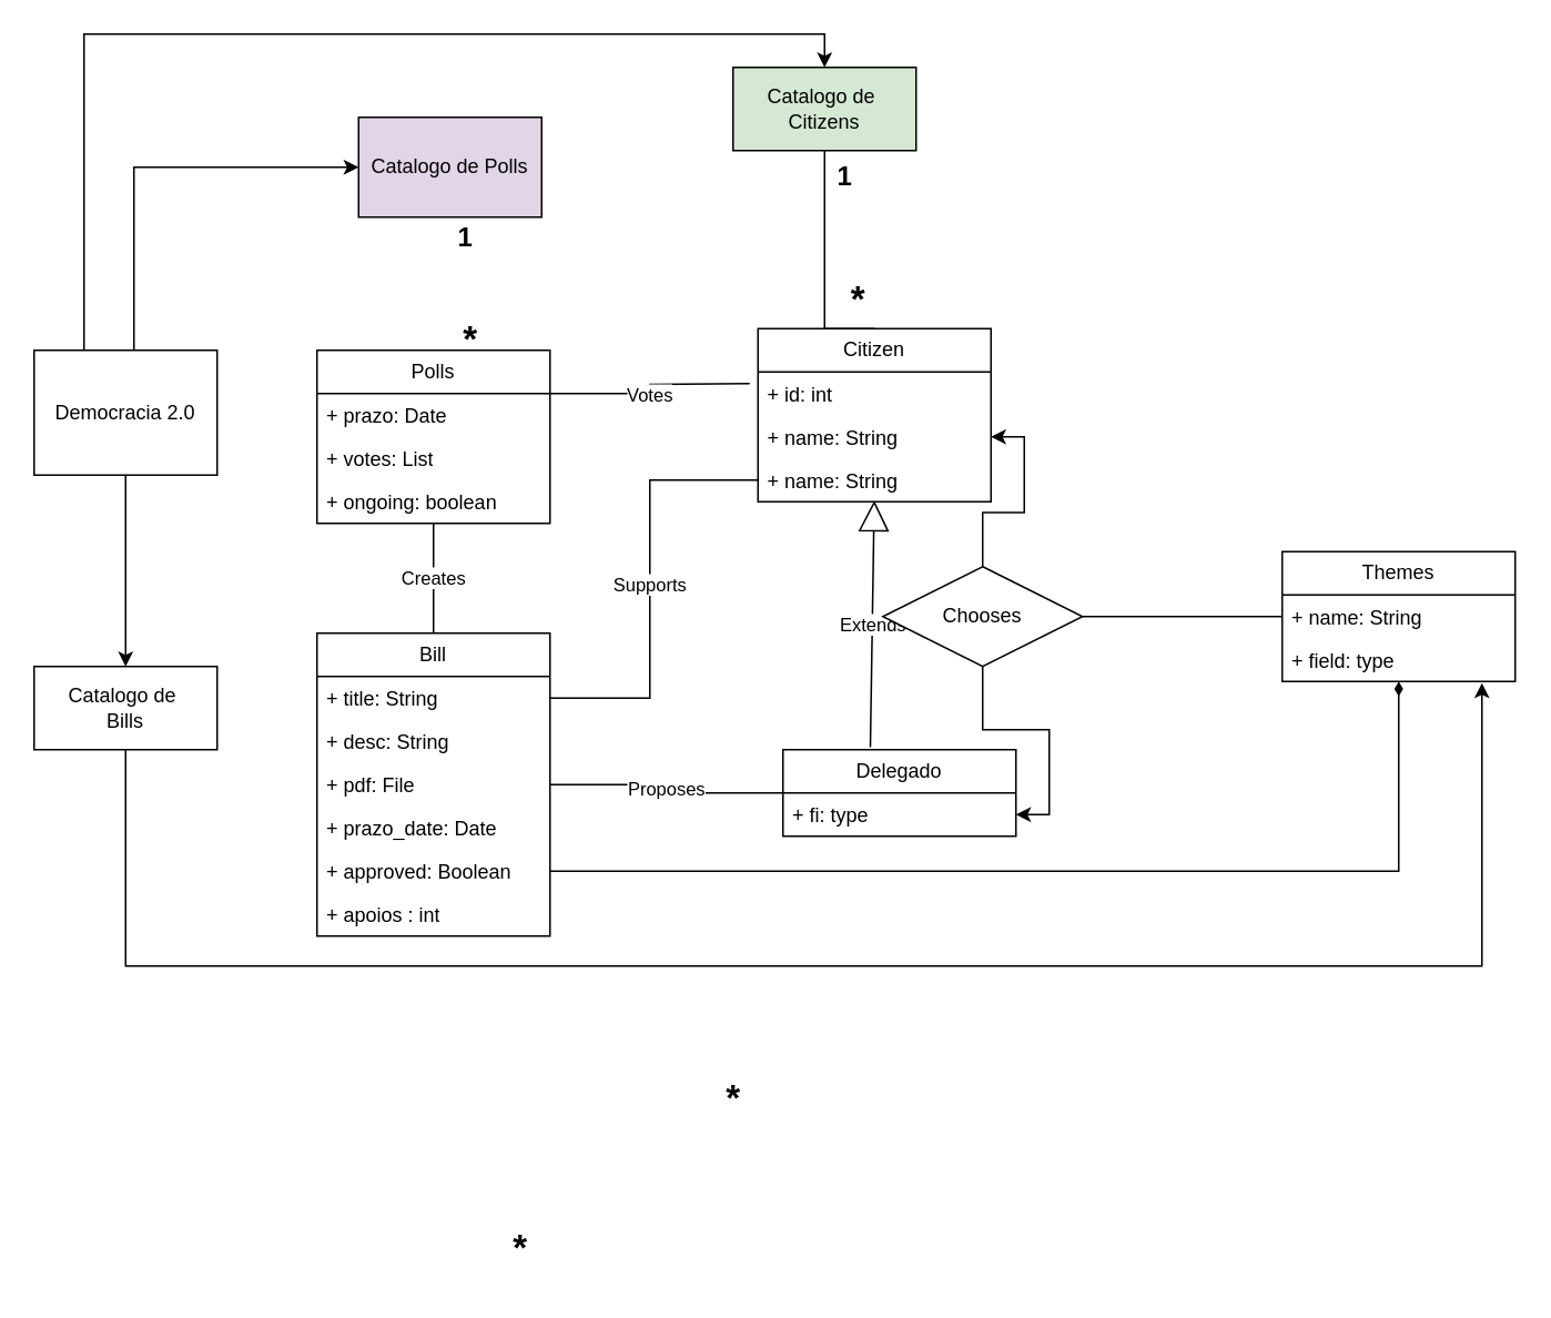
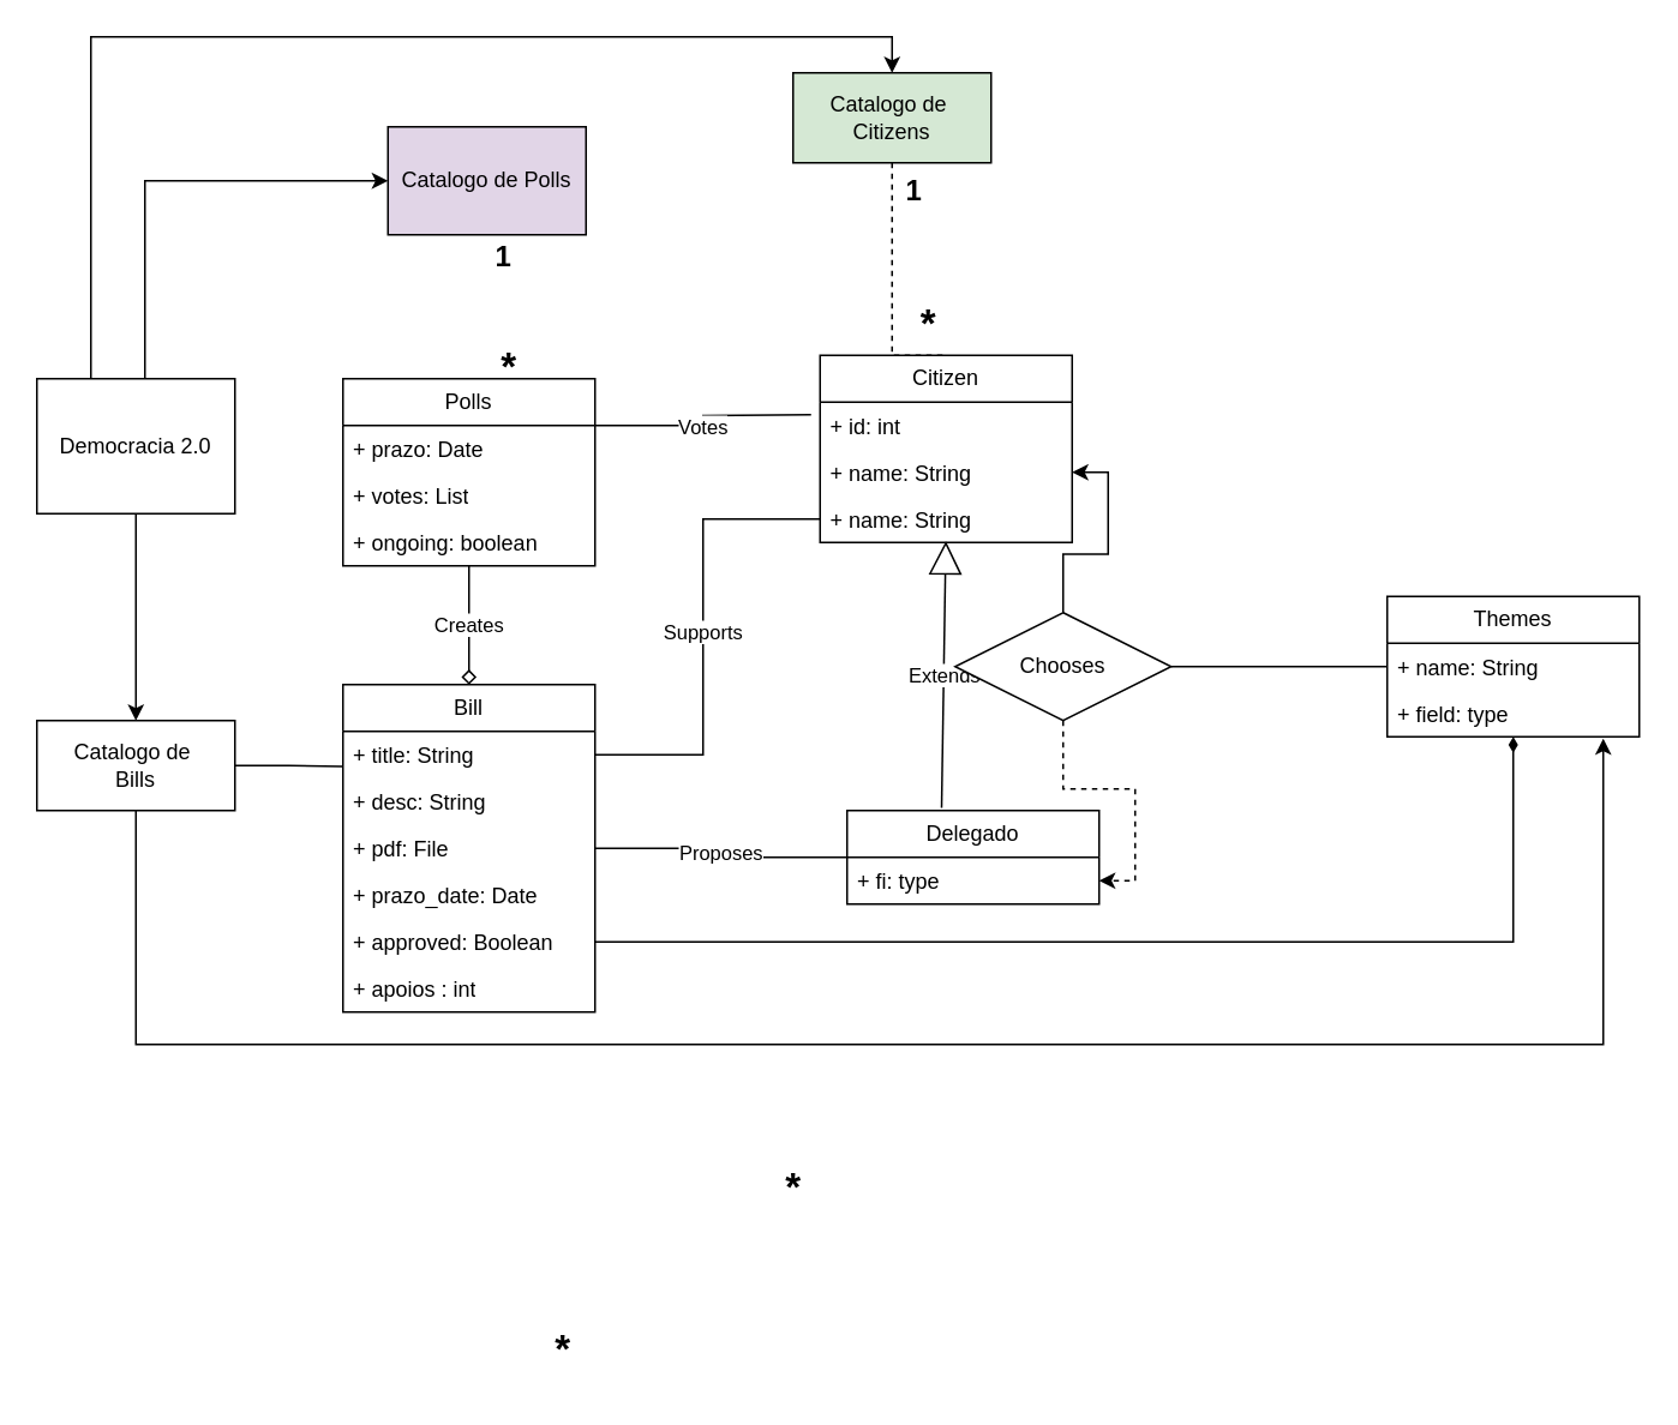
  <mxCell id="0" />
  <mxCell id="1" parent="0" />
  <mxCell id="2" style="edgeStyle=orthogonalEdgeStyle;rounded=0;orthogonalLoop=1;jettySize=auto;html=1;entryX=0.5;entryY=0;entryDx=0;entryDy=0;" edge="1" parent="1" source="5" target="10"><mxGeometry relative="1" as="geometry" /></mxCell>
  <mxCell id="3" style="edgeStyle=orthogonalEdgeStyle;rounded=0;orthogonalLoop=1;jettySize=auto;html=1;entryX=0.5;entryY=0;entryDx=0;entryDy=0;" edge="1" parent="1" source="5" target="7"><mxGeometry relative="1" as="geometry"><Array as="points"><mxPoint x="50" y="20" /><mxPoint x="495" y="20" /></Array></mxGeometry></mxCell>
  <mxCell id="4" style="edgeStyle=orthogonalEdgeStyle;rounded=0;orthogonalLoop=1;jettySize=auto;html=1;entryX=0;entryY=0.5;entryDx=0;entryDy=0;" edge="1" parent="1" source="5" target="11"><mxGeometry relative="1" as="geometry"><Array as="points"><mxPoint x="80" y="100" /></Array></mxGeometry></mxCell>
  <mxCell id="5" value="Democracia 2.0" style="html=1;whiteSpace=wrap;" vertex="1" parent="1"><mxGeometry x="20" y="210" width="110" height="75" as="geometry" /></mxCell>
- <mxCell id="6" style="edgeStyle=orthogonalEdgeStyle;rounded=0;orthogonalLoop=1;jettySize=auto;html=1;startArrow=none;startFill=0;endArrow=none;endFill=0;entryX=0.5;entryY=0;entryDx=0;entryDy=0;" edge="1" parent="1" source="7" target="13"><mxGeometry relative="1" as="geometry"><mxPoint x="495" y="180" as="targetPoint" /><Array as="points"><mxPoint x="495" y="170" /><mxPoint x="495" y="170" /></Array></mxGeometry></mxCell>
+ <mxCell id="6" style="edgeStyle=orthogonalEdgeStyle;rounded=0;orthogonalLoop=1;jettySize=auto;html=1;startArrow=none;startFill=0;endArrow=none;endFill=0;entryX=0.5;entryY=0;entryDx=0;entryDy=0;dashed=1;" edge="1" parent="1" source="7" target="13"><mxGeometry relative="1" as="geometry"><mxPoint x="495" y="180" as="targetPoint" /><Array as="points"><mxPoint x="495" y="170" /><mxPoint x="495" y="170" /></Array></mxGeometry></mxCell>
  <mxCell id="7" value="Catalogo de&amp;nbsp;&lt;br&gt;Citizens" style="html=1;whiteSpace=wrap;fillColor=#d5e8d4;" vertex="1" parent="1"><mxGeometry x="440" y="40" width="110" height="50" as="geometry" /></mxCell>
+ <mxCell id="8" style="edgeStyle=orthogonalEdgeStyle;rounded=0;orthogonalLoop=1;jettySize=auto;html=1;entryX=0;entryY=0.25;entryDx=0;entryDy=0;endArrow=none;endFill=0;" edge="1" parent="1" source="10" target="36"><mxGeometry relative="1" as="geometry" /></mxCell>
  <mxCell id="9" style="edgeStyle=orthogonalEdgeStyle;rounded=0;orthogonalLoop=1;jettySize=auto;html=1;" edge="1" parent="1" source="10"><mxGeometry relative="1" as="geometry"><mxPoint x="890" y="410" as="targetPoint" /><Array as="points"><mxPoint x="75" y="580" /><mxPoint x="890" y="580" /></Array></mxGeometry></mxCell>
  <mxCell id="10" value="Catalogo de&amp;nbsp;&lt;br&gt;Bills" style="html=1;whiteSpace=wrap;" vertex="1" parent="1"><mxGeometry x="20" y="400" width="110" height="50" as="geometry" /></mxCell>
  <mxCell id="11" value="Catalogo de Polls" style="whiteSpace=wrap;html=1;fillColor=#e1d5e7;" vertex="1" parent="1"><mxGeometry x="215" y="70" width="110" height="60" as="geometry" /></mxCell>
  <mxCell id="12" value="Supports" style="edgeStyle=orthogonalEdgeStyle;rounded=0;orthogonalLoop=1;jettySize=auto;html=1;entryX=1;entryY=0.5;entryDx=0;entryDy=0;endArrow=none;endFill=0;exitX=0;exitY=0.5;exitDx=0;exitDy=0;" edge="1" parent="1" source="16" target="37"><mxGeometry relative="1" as="geometry"><mxPoint x="390" y="330" as="sourcePoint" /><Array as="points"><mxPoint x="390" y="288" /><mxPoint x="390" y="419" /></Array></mxGeometry></mxCell>
  <mxCell id="13" value="Citizen" style="swimlane;fontStyle=0;childLayout=stackLayout;horizontal=1;startSize=26;fillColor=none;horizontalStack=0;resizeParent=1;resizeParentMax=0;resizeLast=0;collapsible=1;marginBottom=0;whiteSpace=wrap;html=1;" vertex="1" parent="1"><mxGeometry x="455" y="197" width="140" height="104" as="geometry" /></mxCell>
  <mxCell id="14" value="+ id: int" style="text;strokeColor=none;fillColor=none;align=left;verticalAlign=top;spacingLeft=4;spacingRight=4;overflow=hidden;rotatable=0;points=[[0,0.5],[1,0.5]];portConstraint=eastwest;whiteSpace=wrap;html=1;" vertex="1" parent="13"><mxGeometry y="26" width="140" height="26" as="geometry" /></mxCell>
  <mxCell id="15" value="+ name: String&amp;nbsp;" style="text;strokeColor=none;fillColor=none;align=left;verticalAlign=top;spacingLeft=4;spacingRight=4;overflow=hidden;rotatable=0;points=[[0,0.5],[1,0.5]];portConstraint=eastwest;whiteSpace=wrap;html=1;" vertex="1" parent="13"><mxGeometry y="52" width="140" height="26" as="geometry" /></mxCell>
  <mxCell id="16" value="+ name: String&amp;nbsp;" style="text;strokeColor=none;fillColor=none;align=left;verticalAlign=top;spacingLeft=4;spacingRight=4;overflow=hidden;rotatable=0;points=[[0,0.5],[1,0.5]];portConstraint=eastwest;whiteSpace=wrap;html=1;" vertex="1" parent="13"><mxGeometry y="78" width="140" height="26" as="geometry" /></mxCell>
  <mxCell id="17" value="Extends" style="endArrow=block;endSize=16;endFill=0;html=1;rounded=0;exitX=0.375;exitY=-0.029;exitDx=0;exitDy=0;entryX=0.499;entryY=0.973;entryDx=0;entryDy=0;entryPerimeter=0;exitPerimeter=0;" edge="1" parent="1" source="20" target="16"><mxGeometry width="160" relative="1" as="geometry"><mxPoint x="498" y="340" as="sourcePoint" /><mxPoint x="520" y="300" as="targetPoint" /></mxGeometry></mxCell>
  <mxCell id="18" style="edgeStyle=orthogonalEdgeStyle;rounded=0;orthogonalLoop=1;jettySize=auto;html=1;entryX=1;entryY=0.5;entryDx=0;entryDy=0;endArrow=none;endFill=0;" edge="1" parent="1" source="20" target="39"><mxGeometry relative="1" as="geometry" /></mxCell>
  <mxCell id="19" value="Proposes" style="edgeLabel;html=1;align=center;verticalAlign=middle;resizable=0;points=[];" vertex="1" connectable="0" parent="18"><mxGeometry x="-0.002" y="1" relative="1" as="geometry"><mxPoint y="-1" as="offset" /></mxGeometry></mxCell>
  <mxCell id="20" value="Delegado" style="swimlane;fontStyle=0;childLayout=stackLayout;horizontal=1;startSize=26;fillColor=none;horizontalStack=0;resizeParent=1;resizeParentMax=0;resizeLast=0;collapsible=1;marginBottom=0;whiteSpace=wrap;html=1;" vertex="1" parent="1"><mxGeometry x="470" y="450" width="140" height="52" as="geometry" /></mxCell>
  <mxCell id="21" value="+ fi: type" style="text;strokeColor=none;fillColor=none;align=left;verticalAlign=top;spacingLeft=4;spacingRight=4;overflow=hidden;rotatable=0;points=[[0,0.5],[1,0.5]];portConstraint=eastwest;whiteSpace=wrap;html=1;" vertex="1" parent="20"><mxGeometry y="26" width="140" height="26" as="geometry" /></mxCell>
  <mxCell id="22" value="&lt;font style=&quot;font-size: 22px;&quot;&gt;&lt;b&gt;*&lt;/b&gt;&lt;/font&gt;" style="text;html=1;align=center;verticalAlign=middle;resizable=0;points=[];autosize=1;strokeColor=none;fillColor=none;" vertex="1" parent="1"><mxGeometry x="425" y="640" width="30" height="40" as="geometry" /></mxCell>
  <mxCell id="23" value="&lt;font style=&quot;font-size: 22px;&quot;&gt;&lt;b&gt;*&lt;/b&gt;&lt;/font&gt;" style="text;html=1;align=center;verticalAlign=middle;resizable=0;points=[];autosize=1;strokeColor=none;fillColor=none;" vertex="1" parent="1"><mxGeometry x="297" y="730" width="30" height="40" as="geometry" /></mxCell>
- <mxCell id="24" value="Creates" style="edgeStyle=orthogonalEdgeStyle;rounded=0;orthogonalLoop=1;jettySize=auto;html=1;entryX=0.5;entryY=0;entryDx=0;entryDy=0;endArrow=none;endFill=0;" edge="1" parent="1" source="27" target="36"><mxGeometry relative="1" as="geometry"><Array as="points"><mxPoint x="260" y="380" /></Array></mxGeometry></mxCell>
+ <mxCell id="24" value="Creates" style="edgeStyle=orthogonalEdgeStyle;rounded=0;orthogonalLoop=1;jettySize=auto;html=1;entryX=0.5;entryY=0;entryDx=0;entryDy=0;endArrow=diamond;endFill=0;" edge="1" parent="1" source="27" target="36"><mxGeometry relative="1" as="geometry"><Array as="points"><mxPoint x="260" y="380" /></Array></mxGeometry></mxCell>
  <mxCell id="25" style="edgeStyle=orthogonalEdgeStyle;rounded=0;orthogonalLoop=1;jettySize=auto;html=1;endArrow=none;endFill=0;exitX=1;exitY=0.25;exitDx=0;exitDy=0;" edge="1" parent="1" source="27"><mxGeometry relative="1" as="geometry"><mxPoint x="340" y="236" as="sourcePoint" /><mxPoint x="450" y="230" as="targetPoint" /></mxGeometry></mxCell>
  <mxCell id="26" value="Votes" style="edgeLabel;html=1;align=center;verticalAlign=middle;resizable=0;points=[];" vertex="1" connectable="0" parent="25"><mxGeometry x="-0.054" relative="1" as="geometry"><mxPoint as="offset" /></mxGeometry></mxCell>
  <mxCell id="27" value="Polls" style="swimlane;fontStyle=0;childLayout=stackLayout;horizontal=1;startSize=26;fillColor=none;horizontalStack=0;resizeParent=1;resizeParentMax=0;resizeLast=0;collapsible=1;marginBottom=0;whiteSpace=wrap;html=1;" vertex="1" parent="1"><mxGeometry x="190" y="210" width="140" height="104" as="geometry" /></mxCell>
  <mxCell id="28" value="+ prazo: Date" style="text;strokeColor=none;fillColor=none;align=left;verticalAlign=top;spacingLeft=4;spacingRight=4;overflow=hidden;rotatable=0;points=[[0,0.5],[1,0.5]];portConstraint=eastwest;whiteSpace=wrap;html=1;" vertex="1" parent="27"><mxGeometry y="26" width="140" height="26" as="geometry" /></mxCell>
  <mxCell id="29" value="+ votes: List" style="text;strokeColor=none;fillColor=none;align=left;verticalAlign=top;spacingLeft=4;spacingRight=4;overflow=hidden;rotatable=0;points=[[0,0.5],[1,0.5]];portConstraint=eastwest;whiteSpace=wrap;html=1;" vertex="1" parent="27"><mxGeometry y="52" width="140" height="26" as="geometry" /></mxCell>
  <mxCell id="30" value="+ ongoing: boolean" style="text;strokeColor=none;fillColor=none;align=left;verticalAlign=top;spacingLeft=4;spacingRight=4;overflow=hidden;rotatable=0;points=[[0,0.5],[1,0.5]];portConstraint=eastwest;whiteSpace=wrap;html=1;" vertex="1" parent="27"><mxGeometry y="78" width="140" height="26" as="geometry" /></mxCell>
  <mxCell id="31" value="&lt;font style=&quot;font-size: 22px;&quot;&gt;&lt;b&gt;*&lt;/b&gt;&lt;/font&gt;" style="text;html=1;align=center;verticalAlign=middle;resizable=0;points=[];autosize=1;strokeColor=none;fillColor=none;" vertex="1" parent="1"><mxGeometry x="267" y="184" width="30" height="40" as="geometry" /></mxCell>
  <mxCell id="32" value="&lt;font size=&quot;1&quot; style=&quot;&quot;&gt;&lt;b style=&quot;font-size: 16px;&quot;&gt;1&lt;/b&gt;&lt;/font&gt;" style="text;html=1;align=center;verticalAlign=middle;resizable=0;points=[];autosize=1;strokeColor=none;fillColor=none;" vertex="1" parent="1"><mxGeometry x="264" y="127" width="30" height="30" as="geometry" /></mxCell>
  <mxCell id="33" value="&lt;font size=&quot;1&quot; style=&quot;&quot;&gt;&lt;b style=&quot;font-size: 16px;&quot;&gt;1&lt;/b&gt;&lt;/font&gt;" style="text;html=1;align=center;verticalAlign=middle;resizable=0;points=[];autosize=1;strokeColor=none;fillColor=none;" vertex="1" parent="1"><mxGeometry x="492" y="90" width="30" height="30" as="geometry" /></mxCell>
  <mxCell id="34" value="&lt;font style=&quot;font-size: 22px;&quot;&gt;&lt;b&gt;*&lt;/b&gt;&lt;/font&gt;" style="text;html=1;align=center;verticalAlign=middle;resizable=0;points=[];autosize=1;strokeColor=none;fillColor=none;" vertex="1" parent="1"><mxGeometry x="500" y="160" width="30" height="40" as="geometry" /></mxCell>
  <mxCell id="35" style="edgeStyle=orthogonalEdgeStyle;rounded=0;orthogonalLoop=1;jettySize=auto;html=1;exitX=1;exitY=0.5;exitDx=0;exitDy=0;entryX=0.5;entryY=1;entryDx=0;entryDy=0;endArrow=diamondThin;endFill=1;" edge="1" parent="1" source="41" target="44"><mxGeometry relative="1" as="geometry"><mxPoint x="360" y="540" as="targetPoint" /><Array as="points"><mxPoint x="840" y="523" /></Array></mxGeometry></mxCell>
  <mxCell id="36" value="Bill" style="swimlane;fontStyle=0;childLayout=stackLayout;horizontal=1;startSize=26;fillColor=none;horizontalStack=0;resizeParent=1;resizeParentMax=0;resizeLast=0;collapsible=1;marginBottom=0;whiteSpace=wrap;html=1;" vertex="1" parent="1"><mxGeometry x="190" y="380" width="140" height="182" as="geometry" /></mxCell>
  <mxCell id="37" value="+ title: String" style="text;strokeColor=none;fillColor=none;align=left;verticalAlign=top;spacingLeft=4;spacingRight=4;overflow=hidden;rotatable=0;points=[[0,0.5],[1,0.5]];portConstraint=eastwest;whiteSpace=wrap;html=1;" vertex="1" parent="36"><mxGeometry y="26" width="140" height="26" as="geometry" /></mxCell>
  <mxCell id="38" value="+ desc: String&lt;span style=&quot;white-space: pre;&quot;&gt; &lt;/span&gt;" style="text;strokeColor=none;fillColor=none;align=left;verticalAlign=top;spacingLeft=4;spacingRight=4;overflow=hidden;rotatable=0;points=[[0,0.5],[1,0.5]];portConstraint=eastwest;whiteSpace=wrap;html=1;" vertex="1" parent="36"><mxGeometry y="52" width="140" height="26" as="geometry" /></mxCell>
  <mxCell id="39" value="+ pdf: File" style="text;strokeColor=none;fillColor=none;align=left;verticalAlign=top;spacingLeft=4;spacingRight=4;overflow=hidden;rotatable=0;points=[[0,0.5],[1,0.5]];portConstraint=eastwest;whiteSpace=wrap;html=1;" vertex="1" parent="36"><mxGeometry y="78" width="140" height="26" as="geometry" /></mxCell>
  <mxCell id="40" value="+ prazo_date: Date" style="text;strokeColor=none;fillColor=none;align=left;verticalAlign=top;spacingLeft=4;spacingRight=4;overflow=hidden;rotatable=0;points=[[0,0.5],[1,0.5]];portConstraint=eastwest;whiteSpace=wrap;html=1;" vertex="1" parent="36"><mxGeometry y="104" width="140" height="26" as="geometry" /></mxCell>
  <mxCell id="41" value="+ approved: Boolean" style="text;strokeColor=none;fillColor=none;align=left;verticalAlign=top;spacingLeft=4;spacingRight=4;overflow=hidden;rotatable=0;points=[[0,0.5],[1,0.5]];portConstraint=eastwest;whiteSpace=wrap;html=1;" vertex="1" parent="36"><mxGeometry y="130" width="140" height="26" as="geometry" /></mxCell>
  <mxCell id="42" value="+ apoios : int" style="text;strokeColor=none;fillColor=none;align=left;verticalAlign=top;spacingLeft=4;spacingRight=4;overflow=hidden;rotatable=0;points=[[0,0.5],[1,0.5]];portConstraint=eastwest;whiteSpace=wrap;html=1;" vertex="1" parent="36"><mxGeometry y="156" width="140" height="26" as="geometry" /></mxCell>
  <mxCell id="43" style="edgeStyle=orthogonalEdgeStyle;rounded=0;orthogonalLoop=1;jettySize=auto;html=1;endArrow=none;endFill=0;entryX=1;entryY=0.5;entryDx=0;entryDy=0;" edge="1" parent="1" source="44" target="49"><mxGeometry relative="1" as="geometry"><mxPoint x="760" y="370" as="targetPoint" /><Array as="points"><mxPoint x="780" y="370" /></Array></mxGeometry></mxCell>
  <mxCell id="44" value="Themes" style="swimlane;fontStyle=0;childLayout=stackLayout;horizontal=1;startSize=26;fillColor=none;horizontalStack=0;resizeParent=1;resizeParentMax=0;resizeLast=0;collapsible=1;marginBottom=0;whiteSpace=wrap;html=1;" vertex="1" parent="1"><mxGeometry x="770" y="331" width="140" height="78" as="geometry" /></mxCell>
  <mxCell id="45" value="+ name: String" style="text;strokeColor=none;fillColor=none;align=left;verticalAlign=top;spacingLeft=4;spacingRight=4;overflow=hidden;rotatable=0;points=[[0,0.5],[1,0.5]];portConstraint=eastwest;whiteSpace=wrap;html=1;" vertex="1" parent="44"><mxGeometry y="26" width="140" height="26" as="geometry" /></mxCell>
  <mxCell id="46" value="+ field: type" style="text;strokeColor=none;fillColor=none;align=left;verticalAlign=top;spacingLeft=4;spacingRight=4;overflow=hidden;rotatable=0;points=[[0,0.5],[1,0.5]];portConstraint=eastwest;whiteSpace=wrap;html=1;" vertex="1" parent="44"><mxGeometry y="52" width="140" height="26" as="geometry" /></mxCell>
- <mxCell id="47" style="edgeStyle=orthogonalEdgeStyle;rounded=0;orthogonalLoop=1;jettySize=auto;html=1;entryX=1;entryY=0.5;entryDx=0;entryDy=0;" edge="1" parent="1" source="49" target="21"><mxGeometry relative="1" as="geometry" /></mxCell>
+ <mxCell id="47" style="edgeStyle=orthogonalEdgeStyle;rounded=0;orthogonalLoop=1;jettySize=auto;html=1;entryX=1;entryY=0.5;entryDx=0;entryDy=0;dashed=1;" edge="1" parent="1" source="49" target="21"><mxGeometry relative="1" as="geometry" /></mxCell>
  <mxCell id="48" style="edgeStyle=orthogonalEdgeStyle;rounded=0;orthogonalLoop=1;jettySize=auto;html=1;entryX=1;entryY=0.5;entryDx=0;entryDy=0;" edge="1" parent="1" source="49" target="15"><mxGeometry relative="1" as="geometry" /></mxCell>
  <mxCell id="49" value="Chooses" style="shape=rhombus;perimeter=rhombusPerimeter;whiteSpace=wrap;html=1;align=center;" vertex="1" parent="1"><mxGeometry x="530" y="340" width="120" height="60" as="geometry" /></mxCell>
